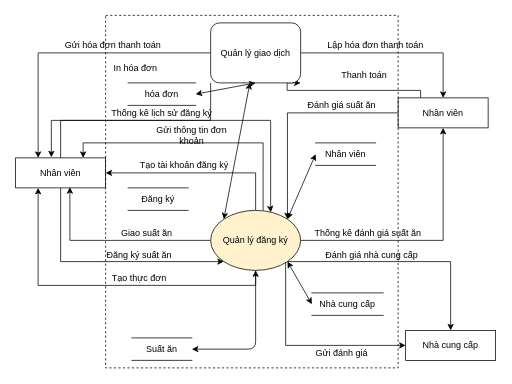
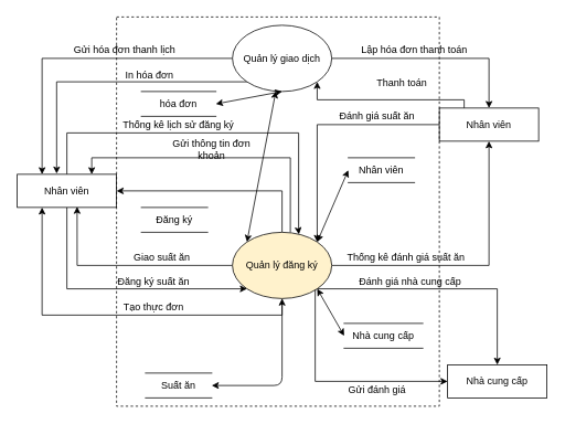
  <mxCell id="0" />
  <mxCell id="1" parent="0" />
  <mxCell id="2" style="edgeStyle=orthogonalEdgeStyle;rounded=0;orthogonalLoop=1;jettySize=auto;html=1;exitX=0.5;exitY=0;exitDx=0;exitDy=0;entryX=1;entryY=0.5;entryDx=0;entryDy=0;endArrow=classic;endFill=1;strokeWidth=1;" edge="1" parent="1" source="9" target="12"><mxGeometry relative="1" as="geometry" /></mxCell>
  <mxCell id="3" style="edgeStyle=orthogonalEdgeStyle;rounded=0;orthogonalLoop=1;jettySize=auto;html=1;entryX=0.75;entryY=0;entryDx=0;entryDy=0;endArrow=classic;endFill=1;strokeWidth=1;exitX=0.583;exitY=0;exitDx=0;exitDy=0;exitPerimeter=0;" edge="1" parent="1" source="9"><mxGeometry relative="1" as="geometry"><mxPoint x="350" y="270" as="sourcePoint" /><mxPoint x="110" y="210" as="targetPoint" /><Array as="points"><mxPoint x="350" y="190" /><mxPoint x="110" y="190" /></Array></mxGeometry></mxCell>
  <mxCell id="4" style="edgeStyle=orthogonalEdgeStyle;rounded=0;orthogonalLoop=1;jettySize=auto;html=1;exitX=0;exitY=0.5;exitDx=0;exitDy=0;entryX=0.603;entryY=0.978;entryDx=0;entryDy=0;entryPerimeter=0;endArrow=classic;endFill=1;strokeWidth=1;" edge="1" parent="1" source="9" target="12"><mxGeometry relative="1" as="geometry" /></mxCell>
  <mxCell id="5" style="edgeStyle=orthogonalEdgeStyle;rounded=0;orthogonalLoop=1;jettySize=auto;html=1;exitX=0.5;exitY=1;exitDx=0;exitDy=0;entryX=0.25;entryY=1;entryDx=0;entryDy=0;endArrow=classic;endFill=1;strokeWidth=1;" edge="1" parent="1" source="9" target="12"><mxGeometry relative="1" as="geometry" /></mxCell>
  <mxCell id="6" style="edgeStyle=orthogonalEdgeStyle;rounded=0;orthogonalLoop=1;jettySize=auto;html=1;exitX=1;exitY=1;exitDx=0;exitDy=0;endArrow=classic;endFill=1;strokeWidth=1;" edge="1" parent="1" source="9" target="13"><mxGeometry relative="1" as="geometry" /></mxCell>
  <mxCell id="7" style="edgeStyle=orthogonalEdgeStyle;rounded=0;orthogonalLoop=1;jettySize=auto;html=1;exitX=1;exitY=1;exitDx=0;exitDy=0;entryX=0;entryY=0.5;entryDx=0;entryDy=0;endArrow=classic;endFill=1;strokeWidth=1;" edge="1" parent="1" source="9" target="13"><mxGeometry relative="1" as="geometry"><Array as="points"><mxPoint x="380" y="348" /><mxPoint x="380" y="460" /></Array></mxGeometry></mxCell>
  <mxCell id="8" style="edgeStyle=orthogonalEdgeStyle;rounded=0;orthogonalLoop=1;jettySize=auto;html=1;exitX=1;exitY=0.5;exitDx=0;exitDy=0;entryX=0.5;entryY=1;entryDx=0;entryDy=0;endArrow=classic;endFill=1;strokeWidth=1;" edge="1" parent="1" source="9" target="26"><mxGeometry relative="1" as="geometry" /></mxCell>
  <mxCell id="9" value="Quản lý đăng ký" style="ellipse;whiteSpace=wrap;html=1;fillColor=#fff2cc;" vertex="1" parent="1"><mxGeometry x="280" y="280" width="120" height="80" as="geometry" /></mxCell>
  <mxCell id="10" style="edgeStyle=orthogonalEdgeStyle;rounded=0;orthogonalLoop=1;jettySize=auto;html=1;exitX=0.5;exitY=1;exitDx=0;exitDy=0;entryX=0;entryY=1;entryDx=0;entryDy=0;endArrow=classic;endFill=1;strokeWidth=1;" edge="1" parent="1" source="12" target="9"><mxGeometry relative="1" as="geometry"><Array as="points"><mxPoint x="80" y="348" /></Array></mxGeometry></mxCell>
  <mxCell id="11" style="edgeStyle=orthogonalEdgeStyle;rounded=0;orthogonalLoop=1;jettySize=auto;html=1;exitX=0.5;exitY=0;exitDx=0;exitDy=0;endArrow=classic;endFill=1;strokeWidth=1;entryX=0.669;entryY=0.031;entryDx=0;entryDy=0;entryPerimeter=0;" edge="1" parent="1" source="12" target="9"><mxGeometry relative="1" as="geometry"><mxPoint x="360" y="280" as="targetPoint" /><Array as="points"><mxPoint x="80" y="160" /><mxPoint x="360" y="160" /><mxPoint x="360" y="280" /><mxPoint x="360" y="280" /></Array></mxGeometry></mxCell>
  <mxCell id="12" value="Nhân viên" style="rounded=0;whiteSpace=wrap;html=1;" vertex="1" parent="1"><mxGeometry x="20" y="210" width="120" height="40" as="geometry" /></mxCell>
  <mxCell id="13" value="Nhà cung cấp" style="rounded=0;whiteSpace=wrap;html=1;" vertex="1" parent="1"><mxGeometry x="540" y="440" width="120" height="40" as="geometry" /></mxCell>
- <mxCell id="14" value="Tạo tài khoản đăng ký" style="text;html=1;strokeColor=none;fillColor=none;align=center;verticalAlign=middle;whiteSpace=wrap;rounded=0;" vertex="1" parent="1"><mxGeometry x="180" y="210" width="130" height="20" as="geometry" /></mxCell>
  <mxCell id="15" value="Gửi thông tin đơn khoản" style="text;html=1;strokeColor=none;fillColor=none;align=center;verticalAlign=middle;whiteSpace=wrap;rounded=0;" vertex="1" parent="1"><mxGeometry x="190" y="170" width="130" height="20" as="geometry" /></mxCell>
  <mxCell id="16" value="Giao suất ăn" style="text;html=1;strokeColor=none;fillColor=none;align=center;verticalAlign=middle;whiteSpace=wrap;rounded=0;" vertex="1" parent="1"><mxGeometry x="130" y="300" width="130" height="20" as="geometry" /></mxCell>
  <mxCell id="17" value="Đăng ký suất ăn" style="text;html=1;strokeColor=none;fillColor=none;align=center;verticalAlign=middle;whiteSpace=wrap;rounded=0;" vertex="1" parent="1"><mxGeometry x="120" y="330" width="130" height="20" as="geometry" /></mxCell>
  <mxCell id="18" value="Tạo thực đơn" style="text;html=1;strokeColor=none;fillColor=none;align=center;verticalAlign=middle;whiteSpace=wrap;rounded=0;" vertex="1" parent="1"><mxGeometry x="120" y="360" width="130" height="20" as="geometry" /></mxCell>
  <mxCell id="19" value="Thống kê lịch sử đăng ký" style="text;html=1;strokeColor=none;fillColor=none;align=center;verticalAlign=middle;whiteSpace=wrap;rounded=0;" vertex="1" parent="1"><mxGeometry x="130" y="140" width="170" height="20" as="geometry" /></mxCell>
  <mxCell id="20" value="Đánh giá suất ăn" style="text;html=1;strokeColor=none;fillColor=none;align=center;verticalAlign=middle;whiteSpace=wrap;rounded=0;" vertex="1" parent="1"><mxGeometry x="390" y="130" width="130" height="20" as="geometry" /></mxCell>
  <mxCell id="21" value="Đánh giá nhà cung cấp" style="text;html=1;strokeColor=none;fillColor=none;align=center;verticalAlign=middle;whiteSpace=wrap;rounded=0;" vertex="1" parent="1"><mxGeometry x="430" y="330" width="130" height="20" as="geometry" /></mxCell>
  <mxCell id="22" value="Gửi đánh giá" style="text;html=1;strokeColor=none;fillColor=none;align=center;verticalAlign=middle;whiteSpace=wrap;rounded=0;" vertex="1" parent="1"><mxGeometry x="390" y="460" width="130" height="20" as="geometry" /></mxCell>
  <mxCell id="23" value="Thống kê đánh giá suất ăn" style="text;html=1;strokeColor=none;fillColor=none;align=center;verticalAlign=middle;whiteSpace=wrap;rounded=0;" vertex="1" parent="1"><mxGeometry x="400" y="300" width="180" height="20" as="geometry" /></mxCell>
  <mxCell id="24" style="edgeStyle=orthogonalEdgeStyle;rounded=0;orthogonalLoop=1;jettySize=auto;html=1;exitX=0;exitY=0.5;exitDx=0;exitDy=0;entryX=1;entryY=0;entryDx=0;entryDy=0;endArrow=classic;endFill=1;strokeWidth=1;" edge="1" parent="1" source="26" target="9"><mxGeometry relative="1" as="geometry" /></mxCell>
  <mxCell id="25" style="edgeStyle=orthogonalEdgeStyle;rounded=0;orthogonalLoop=1;jettySize=auto;html=1;exitX=0.25;exitY=0;exitDx=0;exitDy=0;entryX=1;entryY=1;entryDx=0;entryDy=0;endArrow=classic;endFill=1;strokeWidth=1;" edge="1" parent="1" source="26" target="40"><mxGeometry relative="1" as="geometry"><Array as="points"><mxPoint x="560" y="120" /><mxPoint x="382" y="120" /></Array></mxGeometry></mxCell>
  <mxCell id="26" value="Nhân viên" style="rounded=0;whiteSpace=wrap;html=1;" vertex="1" parent="1"><mxGeometry x="530" y="130" width="120" height="40" as="geometry" /></mxCell>
  <mxCell id="27" value="Nhân viên" style="shape=partialRectangle;whiteSpace=wrap;html=1;left=0;right=0;fillColor=none;" vertex="1" parent="1"><mxGeometry x="420" y="190" width="80" height="30" as="geometry" /></mxCell>
  <mxCell id="28" value="" style="endArrow=classic;startArrow=classic;html=1;strokeWidth=1;exitX=1;exitY=0;exitDx=0;exitDy=0;entryX=0;entryY=0.5;entryDx=0;entryDy=0;" edge="1" parent="1" source="9" target="27"><mxGeometry width="50" height="50" relative="1" as="geometry"><mxPoint x="420" y="280" as="sourcePoint" /><mxPoint x="470" y="230" as="targetPoint" /></mxGeometry></mxCell>
  <mxCell id="29" value="Đăng ký" style="shape=partialRectangle;whiteSpace=wrap;html=1;left=0;right=0;fillColor=none;" vertex="1" parent="1"><mxGeometry x="170" y="250" width="80" height="30" as="geometry" /></mxCell>
  <mxCell id="30" value="" style="endArrow=classic;startArrow=classic;html=1;strokeWidth=1;exitX=1;exitY=0.5;exitDx=0;exitDy=0;entryX=0.5;entryY=1;entryDx=0;entryDy=0;" edge="1" parent="1" source="34" target="9"><mxGeometry width="50" height="50" relative="1" as="geometry"><mxPoint x="290" y="460" as="sourcePoint" /><mxPoint x="340" y="410" as="targetPoint" /><Array as="points"><mxPoint x="340" y="465" /></Array></mxGeometry></mxCell>
  <mxCell id="31" value="Nhà cung cấp" style="shape=partialRectangle;whiteSpace=wrap;html=1;left=0;right=0;fillColor=none;" vertex="1" parent="1"><mxGeometry x="415" y="390" width="95" height="30" as="geometry" /></mxCell>
  <mxCell id="32" value="hóa đơn" style="shape=partialRectangle;whiteSpace=wrap;html=1;left=0;right=0;fillColor=none;" vertex="1" parent="1"><mxGeometry x="170" y="110" width="90" height="30" as="geometry" /></mxCell>
  <mxCell id="33" value="" style="endArrow=classic;startArrow=classic;html=1;strokeWidth=1;exitX=1;exitY=1;exitDx=0;exitDy=0;entryX=0;entryY=0.5;entryDx=0;entryDy=0;" edge="1" parent="1" source="9" target="31"><mxGeometry width="50" height="50" relative="1" as="geometry"><mxPoint x="410" y="420" as="sourcePoint" /><mxPoint x="460" y="370" as="targetPoint" /></mxGeometry></mxCell>
  <mxCell id="34" value="Suất ăn" style="shape=partialRectangle;whiteSpace=wrap;html=1;left=0;right=0;fillColor=none;" vertex="1" parent="1"><mxGeometry x="175" y="450" width="80" height="30" as="geometry" /></mxCell>
  <mxCell id="35" value="" style="endArrow=classic;html=1;strokeWidth=1;exitX=0;exitY=0;exitDx=0;exitDy=0;startArrow=classic;startFill=1;" edge="1" parent="1" source="9" target="40"><mxGeometry width="50" height="50" relative="1" as="geometry"><mxPoint x="340" y="415" as="sourcePoint" /><mxPoint x="350" y="410" as="targetPoint" /></mxGeometry></mxCell>
  <mxCell id="36" value="" style="rounded=0;whiteSpace=wrap;html=1;dashed=1;glass=0;gradientColor=none;fillColor=none;" vertex="1" parent="1"><mxGeometry x="140" y="20" width="390" height="470" as="geometry" /></mxCell>
  <mxCell id="37" style="edgeStyle=orthogonalEdgeStyle;rounded=0;orthogonalLoop=1;jettySize=auto;html=1;exitX=1;exitY=0.5;exitDx=0;exitDy=0;entryX=0.5;entryY=0;entryDx=0;entryDy=0;endArrow=classic;endFill=1;strokeWidth=1;" edge="1" parent="1" source="40" target="26"><mxGeometry relative="1" as="geometry" /></mxCell>
  <mxCell id="38" style="edgeStyle=orthogonalEdgeStyle;rounded=0;orthogonalLoop=1;jettySize=auto;html=1;exitX=0;exitY=0.5;exitDx=0;exitDy=0;entryX=0.25;entryY=0;entryDx=0;entryDy=0;endArrow=classic;endFill=1;strokeWidth=1;" edge="1" parent="1" source="40" target="12"><mxGeometry relative="1" as="geometry" /></mxCell>
  <mxCell id="39" style="edgeStyle=orthogonalEdgeStyle;rounded=0;orthogonalLoop=1;jettySize=auto;html=1;exitX=0;exitY=1;exitDx=0;exitDy=0;entryX=0.397;entryY=-0.022;entryDx=0;entryDy=0;entryPerimeter=0;endArrow=classic;endFill=1;strokeWidth=1;" edge="1" parent="1" source="40" target="12"><mxGeometry relative="1" as="geometry" /></mxCell>
- <mxCell id="40" value="Quản lý giao dịch" style="whiteSpace=wrap;html=1;rounded=1;" vertex="1" parent="1"><mxGeometry x="280" y="30" width="120" height="80" as="geometry" /></mxCell>
+ <mxCell id="40" value="Quản lý giao dịch" style="ellipse;whiteSpace=wrap;html=1;" vertex="1" parent="1"><mxGeometry x="280" y="30" width="120" height="80" as="geometry" /></mxCell>
  <mxCell id="41" value="Lập hóa đơn thanh toán" style="text;html=1;strokeColor=none;fillColor=none;align=center;verticalAlign=middle;whiteSpace=wrap;rounded=0;glass=0;dashed=1;" vertex="1" parent="1"><mxGeometry x="430" y="50" width="140" height="20" as="geometry" /></mxCell>
- <mxCell id="42" value="Gửi hóa đơn thanh toán" style="text;html=1;strokeColor=none;fillColor=none;align=center;verticalAlign=middle;whiteSpace=wrap;rounded=0;glass=0;dashed=1;" vertex="1" parent="1"><mxGeometry x="80" y="50" width="140" height="20" as="geometry" /></mxCell>
+ <mxCell id="42" value="Gửi hóa đơn thanh lịch" style="text;html=1;strokeColor=none;fillColor=none;align=center;verticalAlign=middle;whiteSpace=wrap;rounded=0;glass=0;dashed=1;" vertex="1" parent="1"><mxGeometry x="80" y="50" width="140" height="20" as="geometry" /></mxCell>
  <mxCell id="43" value="Thanh toán" style="text;html=1;strokeColor=none;fillColor=none;align=center;verticalAlign=middle;whiteSpace=wrap;rounded=0;glass=0;dashed=1;" vertex="1" parent="1"><mxGeometry x="415" y="90" width="140" height="20" as="geometry" /></mxCell>
  <mxCell id="44" value="In hóa đơn" style="text;html=1;strokeColor=none;fillColor=none;align=center;verticalAlign=middle;whiteSpace=wrap;rounded=0;glass=0;dashed=1;" vertex="1" parent="1"><mxGeometry x="110" y="80" width="140" height="20" as="geometry" /></mxCell>
  <mxCell id="45" value="" style="endArrow=classic;startArrow=classic;html=1;strokeWidth=1;exitX=1;exitY=0.5;exitDx=0;exitDy=0;entryX=0.5;entryY=1;entryDx=0;entryDy=0;" edge="1" parent="1" source="32" target="40"><mxGeometry width="50" height="50" relative="1" as="geometry"><mxPoint x="320" y="160" as="sourcePoint" /><mxPoint x="370" y="110" as="targetPoint" /></mxGeometry></mxCell>
